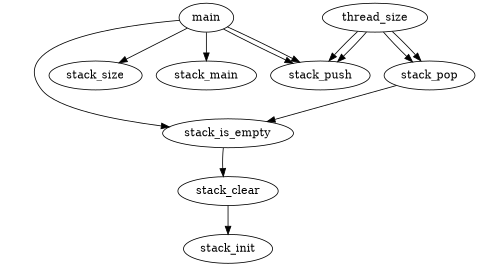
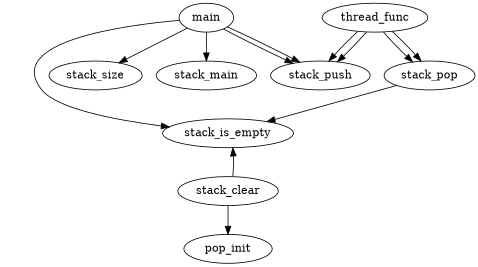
  digraph {
    stack_pop
    stack_is_empty
    stack_clear
-   stack_init
-   thread_func [label=thread_size]
+   stack_init [label=pop_init]
+   thread_func
    stack_push
    main
    stack_size
    n9 [label=stack_main]
    stack_pop -> stack_is_empty
-   stack_is_empty -> stack_clear
+   stack_clear -> stack_is_empty
    stack_clear -> stack_init
    thread_func -> stack_pop
    thread_func -> stack_pop
    thread_func -> stack_push
    thread_func -> stack_push
    main -> stack_is_empty
    main -> stack_push
    main -> stack_push
    main -> stack_size
    main -> n9
  }
